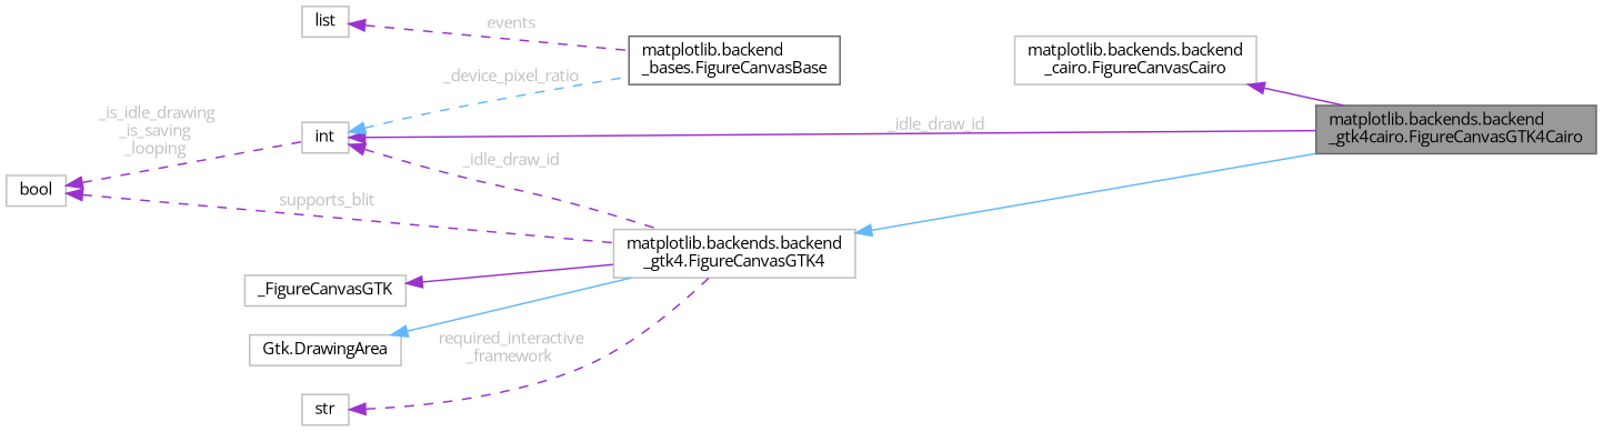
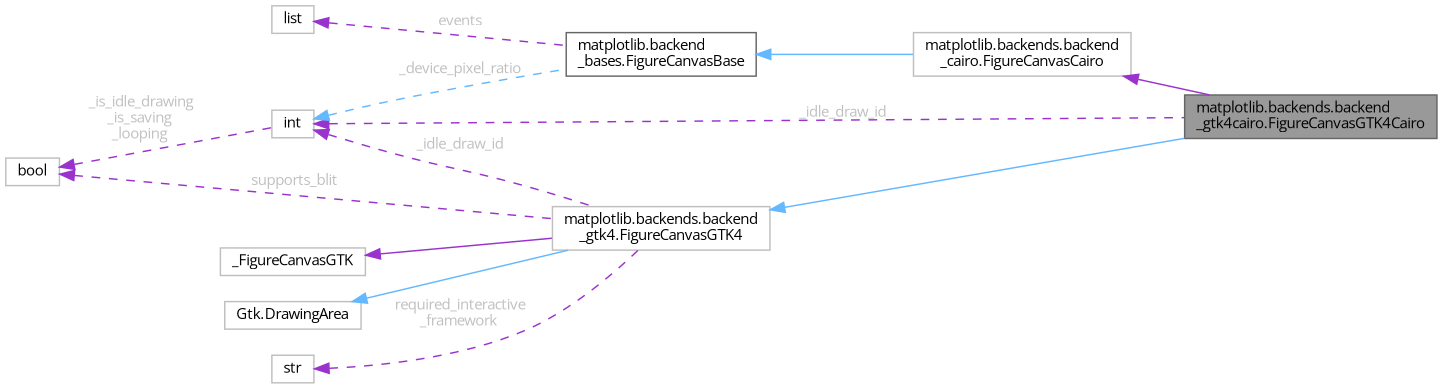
  digraph {
    fontname="Open Sans"
    rankdir=LR
    node [color=grey75 fillcolor=white fontname="Open Sans" fontsize=10 shape=box style=filled]
    edge [color=darkorchid3 dir=back fontname="Open Sans" fontsize=10 labelfontname=Helvetica labelfontsize=10 style=dashed fontcolor=grey]
    n1 [color=gray40 fillcolor=grey60 fontcolor=black height=0.2 label="matplotlib.backends.backend\l_gtk4cairo.FigureCanvasGTK4Cairo" width=0.4]
    n2 [height=0.2 label="matplotlib.backends.backend\l_cairo.FigureCanvasCairo" width=0.4]
    n3 [color=gray40 height=0.2 label="matplotlib.backend\l_bases.FigureCanvasBase" width=0.4]
    n4 [height=0.2 label=list width=0.4]
    n5 [height=0.2 label=bool width=0.4]
    n6 [height=0.2 label="matplotlib.backends.backend\l_gtk4.FigureCanvasGTK4" width=0.4]
    n7 [height=0.2 label=int width=0.4]
    n8 [height=0.2 label=_FigureCanvasGTK width=0.4]
    n9 [height=0.2 label="Gtk.DrawingArea" width=0.4]
    n10 [height=0.2 label=str width=0.4]
    n2 -> n1 [style=solid fontcolor=""]
+   n3 -> n2 [color=steelblue1 style=solid fontcolor=""]
    n4 -> n3 [label=" events"]
    n5 -> n6 [label=" supports_blit"]
    n5 -> n7 [label=" _is_idle_drawing\n_is_saving\n_looping"]
    n6 -> n1 [color=steelblue1 style=solid fontcolor=""]
-   n7 -> n1 [label=" _idle_draw_id" style=solid]
+   n7 -> n1 [label=" _idle_draw_id"]
    n7 -> n3 [color=steelblue1 label=" _device_pixel_ratio"]
    n7 -> n6 [label=" _idle_draw_id"]
    n8 -> n6 [style=solid fontcolor=""]
    n9 -> n6 [color=steelblue1 style=solid fontcolor=""]
    n10 -> n6 [label=" required_interactive\l_framework"]
  }
